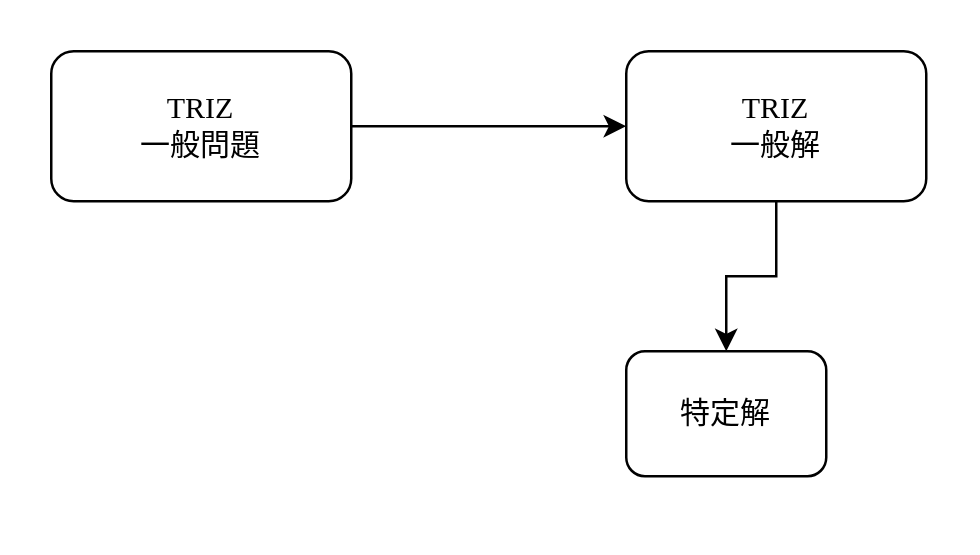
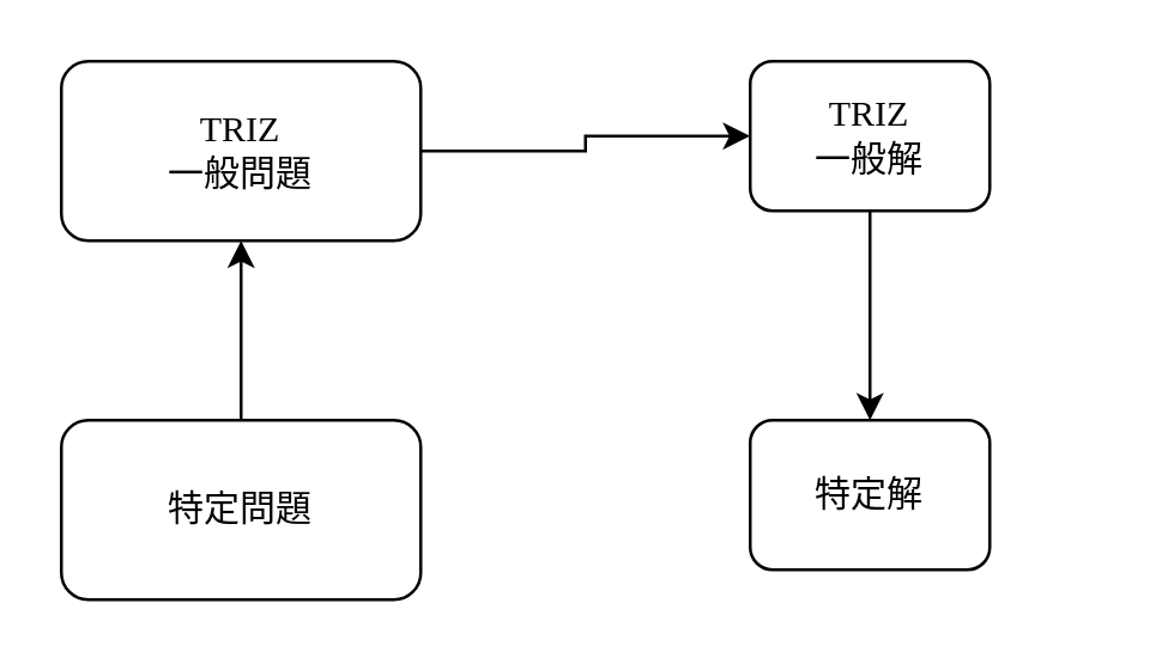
  <mxCell id="0" />
  <mxCell id="1" parent="0" />
  <mxCell id="2" style="edgeStyle=orthogonalEdgeStyle;rounded=0;orthogonalLoop=1;jettySize=auto;html=1;exitX=1;exitY=0.5;exitDx=0;exitDy=0;" parent="1" source="3" target="8" edge="1"><mxGeometry relative="1" as="geometry" /></mxCell>
  <mxCell id="3" value="&lt;font face=&quot;Times New Roman&quot;&gt;TRIZ&lt;/font&gt;&lt;div&gt;一般問題&lt;/div&gt;" style="rounded=1;whiteSpace=wrap;html=1;fontFamily=標楷體;labelBackgroundColor=none;" parent="1" vertex="1"><mxGeometry x="20" y="20" width="120" height="60" as="geometry" /></mxCell>
+ <mxCell id="4" style="edgeStyle=orthogonalEdgeStyle;rounded=0;orthogonalLoop=1;jettySize=auto;html=1;exitX=0.5;exitY=0;exitDx=0;exitDy=0;entryX=0.5;entryY=1;entryDx=0;entryDy=0;" parent="1" source="5" target="3" edge="1"><mxGeometry relative="1" as="geometry" /></mxCell>
+ <mxCell id="5" value="特定問題" style="rounded=1;whiteSpace=wrap;html=1;fontFamily=標楷體;" parent="1" vertex="1"><mxGeometry x="20" y="140" width="120" height="60" as="geometry" /></mxCell>
  <mxCell id="6" value="特定解" style="rounded=1;whiteSpace=wrap;html=1;fontFamily=標楷體;" parent="1" vertex="1"><mxGeometry x="250" y="140" width="80" height="50" as="geometry" /></mxCell>
  <mxCell id="7" style="edgeStyle=orthogonalEdgeStyle;rounded=0;orthogonalLoop=1;jettySize=auto;html=1;exitX=0.5;exitY=1;exitDx=0;exitDy=0;entryX=0.5;entryY=0;entryDx=0;entryDy=0;" parent="1" source="8" target="6" edge="1"><mxGeometry relative="1" as="geometry" /></mxCell>
- <mxCell id="8" value="&lt;font face=&quot;Times New Roman&quot;&gt;TRIZ&lt;/font&gt;&lt;div&gt;一般解&lt;/div&gt;" style="rounded=1;whiteSpace=wrap;html=1;fontFamily=標楷體;" parent="1" vertex="1"><mxGeometry x="250" y="20" width="120" height="60" as="geometry" /></mxCell>
+ <mxCell id="8" value="&lt;font face=&quot;Times New Roman&quot;&gt;TRIZ&lt;/font&gt;&lt;div&gt;一般解&lt;/div&gt;" style="rounded=1;whiteSpace=wrap;html=1;fontFamily=標楷體;" parent="1" vertex="1"><mxGeometry x="250" y="20" width="80" height="50" as="geometry" /></mxCell>
